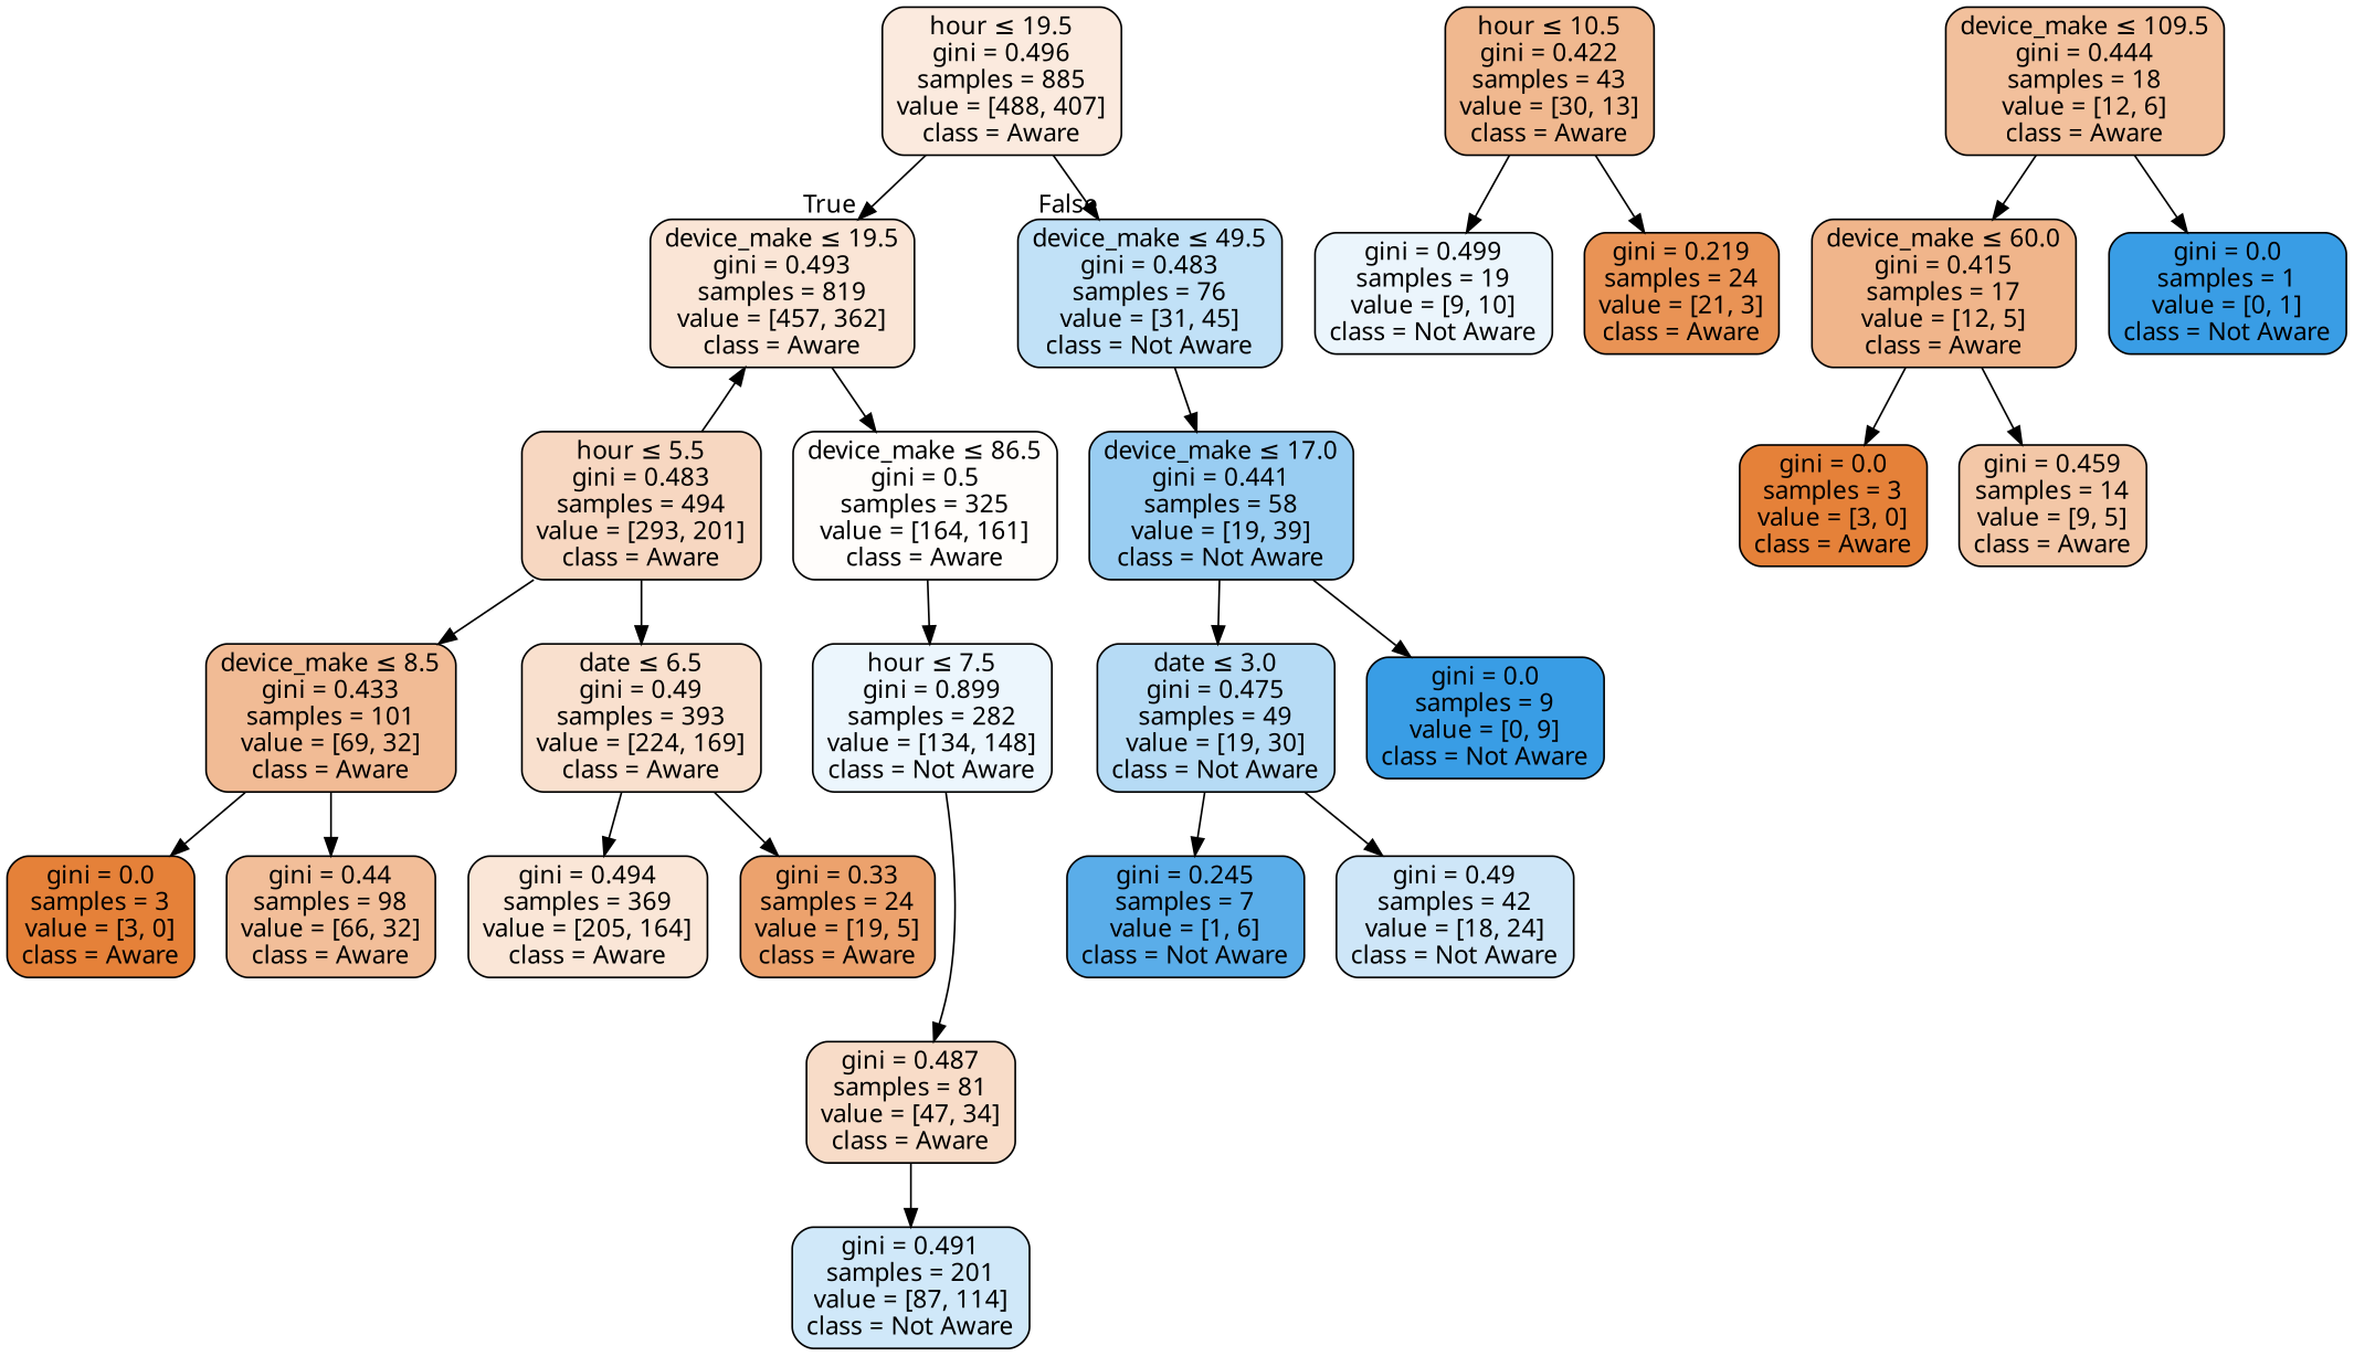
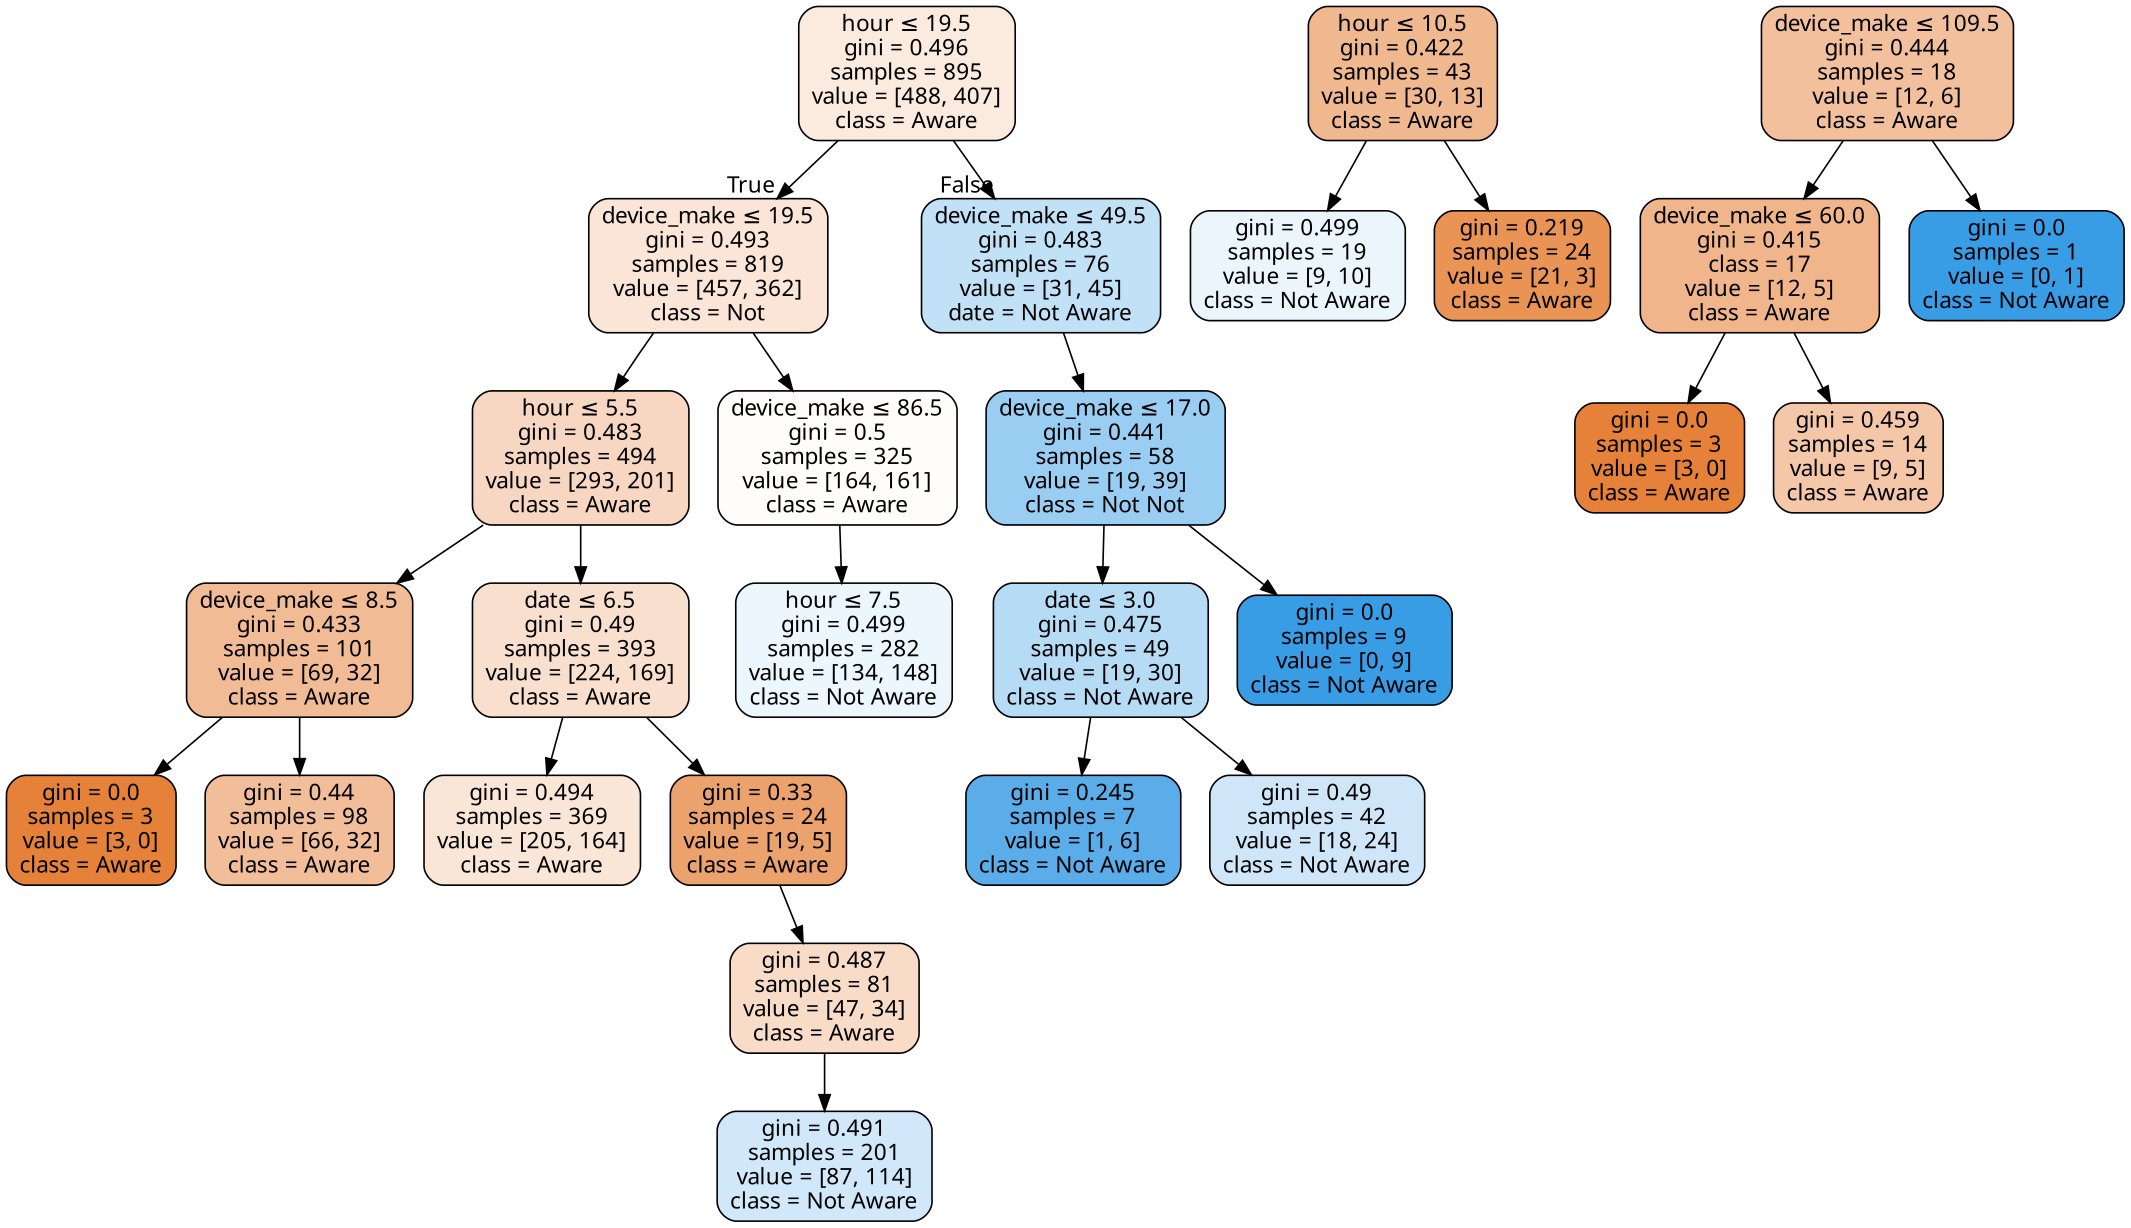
  digraph {
    fontname="Noto Sans"
    node [color=black fillcolor="#e58139" fontname="Noto Sans" shape=box style="filled, rounded"]
    edge [fontname="Noto Sans"]
-   n1 [fillcolor="#fbeade" label=<hour &le; 19.5<br/>gini = 0.496<br/>samples = 885<br/>value = [488, 407]<br/>class = Aware>]
-   n2 [fillcolor="#fae5d6" label=<device_make &le; 19.5<br/>gini = 0.493<br/>samples = 819<br/>value = [457, 362]<br/>class = Aware>]
-   n3 [fillcolor="#c1e1f7" label=<device_make &le; 49.5<br/>gini = 0.483<br/>samples = 76<br/>value = [31, 45]<br/>class = Not Aware>]
+   n1 [fillcolor="#fbeade" label=<hour &le; 19.5<br/>gini = 0.496<br/>samples = 895<br/>value = [488, 407]<br/>class = Aware>]
+   n2 [fillcolor="#fae5d6" label=<device_make &le; 19.5<br/>gini = 0.493<br/>samples = 819<br/>value = [457, 362]<br/>class = Not>]
+   n3 [fillcolor="#c1e1f7" label=<device_make &le; 49.5<br/>gini = 0.483<br/>samples = 76<br/>value = [31, 45]<br/>date = Not Aware>]
    n4 [fillcolor="#f7d7c1" label=<hour &le; 5.5<br/>gini = 0.483<br/>samples = 494<br/>value = [293, 201]<br/>class = Aware>]
    n5 [fillcolor="#fffdfb" label=<device_make &le; 86.5<br/>gini = 0.5<br/>samples = 325<br/>value = [164, 161]<br/>class = Aware>]
-   n6 [fillcolor="#99cdf2" label=<device_make &le; 17.0<br/>gini = 0.441<br/>samples = 58<br/>value = [19, 39]<br/>class = Not Aware>]
+   n6 [fillcolor="#99cdf2" label=<device_make &le; 17.0<br/>gini = 0.441<br/>samples = 58<br/>value = [19, 39]<br/>class = Not Not>]
    n7 [fillcolor="#f1bb95" label=<device_make &le; 8.5<br/>gini = 0.433<br/>samples = 101<br/>value = [69, 32]<br/>class = Aware>]
    n8 [fillcolor="#f9e0ce" label=<date &le; 6.5<br/>gini = 0.49<br/>samples = 393<br/>value = [224, 169]<br/>class = Aware>]
-   n9 [fillcolor="#ecf6fd" label=<hour &le; 7.5<br/>gini = 0.899<br/>samples = 282<br/>value = [134, 148]<br/>class = Not Aware>]
+   n9 [fillcolor="#ecf6fd" label=<hour &le; 7.5<br/>gini = 0.499<br/>samples = 282<br/>value = [134, 148]<br/>class = Not Aware>]
    n10 [label=<gini = 0.0<br/>samples = 3<br/>value = [3, 0]<br/>class = Aware>]
    n11 [fillcolor="#f2be99" label=<gini = 0.44<br/>samples = 98<br/>value = [66, 32]<br/>class = Aware>]
    n12 [fillcolor="#fae6d7" label=<gini = 0.494<br/>samples = 369<br/>value = [205, 164]<br/>class = Aware>]
    n13 [fillcolor="#eca26d" label=<gini = 0.33<br/>samples = 24<br/>value = [19, 5]<br/>class = Aware>]
    n14 [fillcolor="#f8dcc8" label=<gini = 0.487<br/>samples = 81<br/>value = [47, 34]<br/>class = Aware>]
    n15 [fillcolor="#f0b88f" label=<hour &le; 10.5<br/>gini = 0.422<br/>samples = 43<br/>value = [30, 13]<br/>class = Aware>]
    n16 [fillcolor="#ebf5fc" label=<gini = 0.499<br/>samples = 19<br/>value = [9, 10]<br/>class = Not Aware>]
    n17 [fillcolor="#e99355" label=<gini = 0.219<br/>samples = 24<br/>value = [21, 3]<br/>class = Aware>]
    n18 [fillcolor="#d0e8f9" label=<gini = 0.491<br/>samples = 201<br/>value = [87, 114]<br/>class = Not Aware>]
    n19 [fillcolor="#b6dbf5" label=<date &le; 3.0<br/>gini = 0.475<br/>samples = 49<br/>value = [19, 30]<br/>class = Not Aware>]
    n20 [fillcolor="#399de5" label=<gini = 0.0<br/>samples = 9<br/>value = [0, 9]<br/>class = Not Aware>]
    n21 [fillcolor="#f2c09c" label=<device_make &le; 109.5<br/>gini = 0.444<br/>samples = 18<br/>value = [12, 6]<br/>class = Aware>]
-   n22 [fillcolor="#f0b58b" label=<device_make &le; 60.0<br/>gini = 0.415<br/>samples = 17<br/>value = [12, 5]<br/>class = Aware>]
+   n22 [fillcolor="#f0b58b" label=<device_make &le; 60.0<br/>gini = 0.415<br/>class = 17<br/>value = [12, 5]<br/>class = Aware>]
    n23 [fillcolor="#399de5" label=<gini = 0.0<br/>samples = 1<br/>value = [0, 1]<br/>class = Not Aware>]
    n24 [fillcolor="#5aade9" label=<gini = 0.245<br/>samples = 7<br/>value = [1, 6]<br/>class = Not Aware>]
    n25 [fillcolor="#cee6f8" label=<gini = 0.49<br/>samples = 42<br/>value = [18, 24]<br/>class = Not Aware>]
    n26 [label=<gini = 0.0<br/>samples = 3<br/>value = [3, 0]<br/>class = Aware>]
    n27 [fillcolor="#f3c7a7" label=<gini = 0.459<br/>samples = 14<br/>value = [9, 5]<br/>class = Aware>]
    n1 -> n2 [headlabel=True labelangle=45 labeldistance=2.5]
    n1 -> n3 [headlabel=False labelangle=-45 labeldistance=2.5]
-   n4 -> n2
+   n2 -> n4
    n2 -> n5
    n3 -> n6
    n4 -> n7
    n4 -> n8
    n5 -> n9
    n6 -> n19
    n6 -> n20
    n7 -> n10
    n7 -> n11
    n8 -> n12
    n8 -> n13
-   n9 -> n14
+   n13 -> n14
    n14 -> n18
    n15 -> n16
    n15 -> n17
    n19 -> n24
    n19 -> n25
    n21 -> n22
    n21 -> n23
    n22 -> n26
    n22 -> n27
  }
